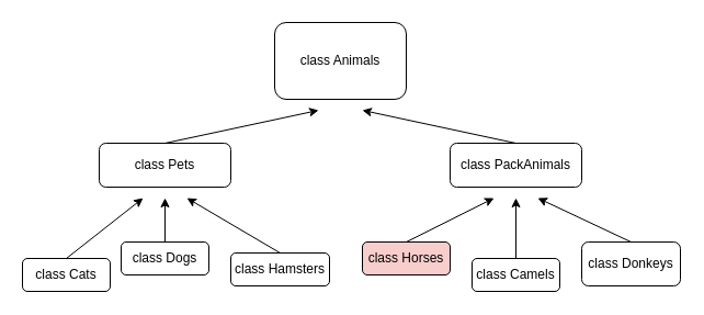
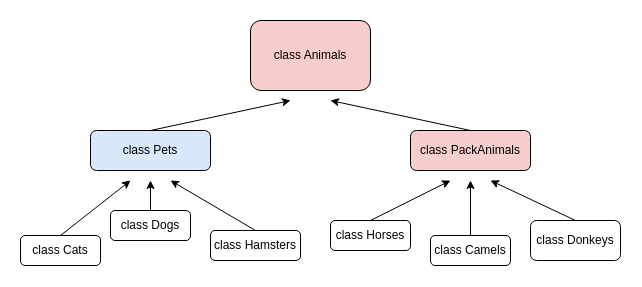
  <mxCell id="0" />
  <mxCell id="1" parent="0" />
- <mxCell id="2" value="class Animals" style="rounded=1;whiteSpace=wrap;html=1;" vertex="1" parent="1"><mxGeometry x="250" y="20" width="120" height="70" as="geometry" /></mxCell>
- <mxCell id="3" value="class Pets" style="rounded=1;whiteSpace=wrap;html=1;" vertex="1" parent="1"><mxGeometry x="90" y="130" width="120" height="40" as="geometry" /></mxCell>
- <mxCell id="4" value="class PackAnimals" style="rounded=1;whiteSpace=wrap;html=1;" vertex="1" parent="1"><mxGeometry x="410" y="130" width="120" height="40" as="geometry" /></mxCell>
- <mxCell id="5" value="class Dogs" style="rounded=1;whiteSpace=wrap;html=1;" vertex="1" parent="1"><mxGeometry x="110" y="220" width="80" height="30" as="geometry" /></mxCell>
+ <mxCell id="2" value="class Animals" style="rounded=1;whiteSpace=wrap;html=1;fillColor=#f8cecc;" vertex="1" parent="1"><mxGeometry x="250" y="20" width="120" height="70" as="geometry" /></mxCell>
+ <mxCell id="3" value="class Pets" style="rounded=1;whiteSpace=wrap;html=1;fillColor=#dae8fc;" vertex="1" parent="1"><mxGeometry x="90" y="130" width="120" height="40" as="geometry" /></mxCell>
+ <mxCell id="4" value="class PackAnimals" style="rounded=1;whiteSpace=wrap;html=1;fillColor=#f8cecc;" vertex="1" parent="1"><mxGeometry x="410" y="130" width="120" height="40" as="geometry" /></mxCell>
+ <mxCell id="5" value="class Dogs" style="rounded=1;whiteSpace=wrap;html=1;" vertex="1" parent="1"><mxGeometry x="110" y="210" width="80" height="30" as="geometry" /></mxCell>
  <mxCell id="6" value="class Hamsters" style="rounded=1;whiteSpace=wrap;html=1;" vertex="1" parent="1"><mxGeometry x="210" y="230" width="90" height="30" as="geometry" /></mxCell>
  <mxCell id="7" value="class Cats" style="rounded=1;whiteSpace=wrap;html=1;" vertex="1" parent="1"><mxGeometry x="20" y="235" width="80" height="30" as="geometry" /></mxCell>
  <mxCell id="8" value="class Donkeys" style="rounded=1;whiteSpace=wrap;html=1;" vertex="1" parent="1"><mxGeometry x="530" y="220" width="90" height="40" as="geometry" /></mxCell>
- <mxCell id="9" value="class Horses" style="rounded=1;whiteSpace=wrap;html=1;fillColor=#f8cecc;" vertex="1" parent="1"><mxGeometry x="330" y="220" width="80" height="30" as="geometry" /></mxCell>
+ <mxCell id="9" value="class Horses" style="rounded=1;whiteSpace=wrap;html=1;" vertex="1" parent="1"><mxGeometry x="330" y="220" width="80" height="30" as="geometry" /></mxCell>
  <mxCell id="10" value="class Camels" style="rounded=1;whiteSpace=wrap;html=1;" vertex="1" parent="1"><mxGeometry x="430" y="235" width="80" height="30" as="geometry" /></mxCell>
  <mxCell id="11" value="" style="endArrow=classic;html=1;rounded=0;exitX=0.5;exitY=0;exitDx=0;exitDy=0;" edge="1" parent="1" source="3"><mxGeometry width="50" height="50" relative="1" as="geometry"><mxPoint x="290" y="310" as="sourcePoint" /><mxPoint x="290" y="100" as="targetPoint" /></mxGeometry></mxCell>
  <mxCell id="12" value="" style="endArrow=classic;html=1;rounded=0;exitX=0.5;exitY=0;exitDx=0;exitDy=0;" edge="1" parent="1" source="4"><mxGeometry width="50" height="50" relative="1" as="geometry"><mxPoint x="290" y="310" as="sourcePoint" /><mxPoint x="330" y="100" as="targetPoint" /></mxGeometry></mxCell>
  <mxCell id="13" value="" style="endArrow=classic;html=1;rounded=0;exitX=0.5;exitY=0;exitDx=0;exitDy=0;" edge="1" parent="1" source="7"><mxGeometry width="50" height="50" relative="1" as="geometry"><mxPoint x="290" y="310" as="sourcePoint" /><mxPoint x="130" y="180" as="targetPoint" /></mxGeometry></mxCell>
  <mxCell id="14" value="" style="endArrow=classic;html=1;rounded=0;exitX=0.5;exitY=0;exitDx=0;exitDy=0;" edge="1" parent="1" source="5"><mxGeometry width="50" height="50" relative="1" as="geometry"><mxPoint x="290" y="310" as="sourcePoint" /><mxPoint x="150" y="180" as="targetPoint" /></mxGeometry></mxCell>
  <mxCell id="15" value="" style="endArrow=classic;html=1;rounded=0;exitX=0.5;exitY=0;exitDx=0;exitDy=0;" edge="1" parent="1" source="6"><mxGeometry width="50" height="50" relative="1" as="geometry"><mxPoint x="290" y="310" as="sourcePoint" /><mxPoint x="170" y="180" as="targetPoint" /></mxGeometry></mxCell>
  <mxCell id="16" value="" style="endArrow=classic;html=1;rounded=0;exitX=0.5;exitY=0;exitDx=0;exitDy=0;" edge="1" parent="1" source="9"><mxGeometry width="50" height="50" relative="1" as="geometry"><mxPoint x="290" y="310" as="sourcePoint" /><mxPoint x="450" y="180" as="targetPoint" /></mxGeometry></mxCell>
  <mxCell id="17" value="" style="endArrow=classic;html=1;rounded=0;exitX=0.5;exitY=0;exitDx=0;exitDy=0;" edge="1" parent="1" source="10"><mxGeometry width="50" height="50" relative="1" as="geometry"><mxPoint x="290" y="310" as="sourcePoint" /><mxPoint x="470" y="180" as="targetPoint" /></mxGeometry></mxCell>
  <mxCell id="18" value="" style="endArrow=classic;html=1;rounded=0;exitX=0.5;exitY=0;exitDx=0;exitDy=0;" edge="1" parent="1" source="8"><mxGeometry width="50" height="50" relative="1" as="geometry"><mxPoint x="290" y="310" as="sourcePoint" /><mxPoint x="490" y="180" as="targetPoint" /></mxGeometry></mxCell>
